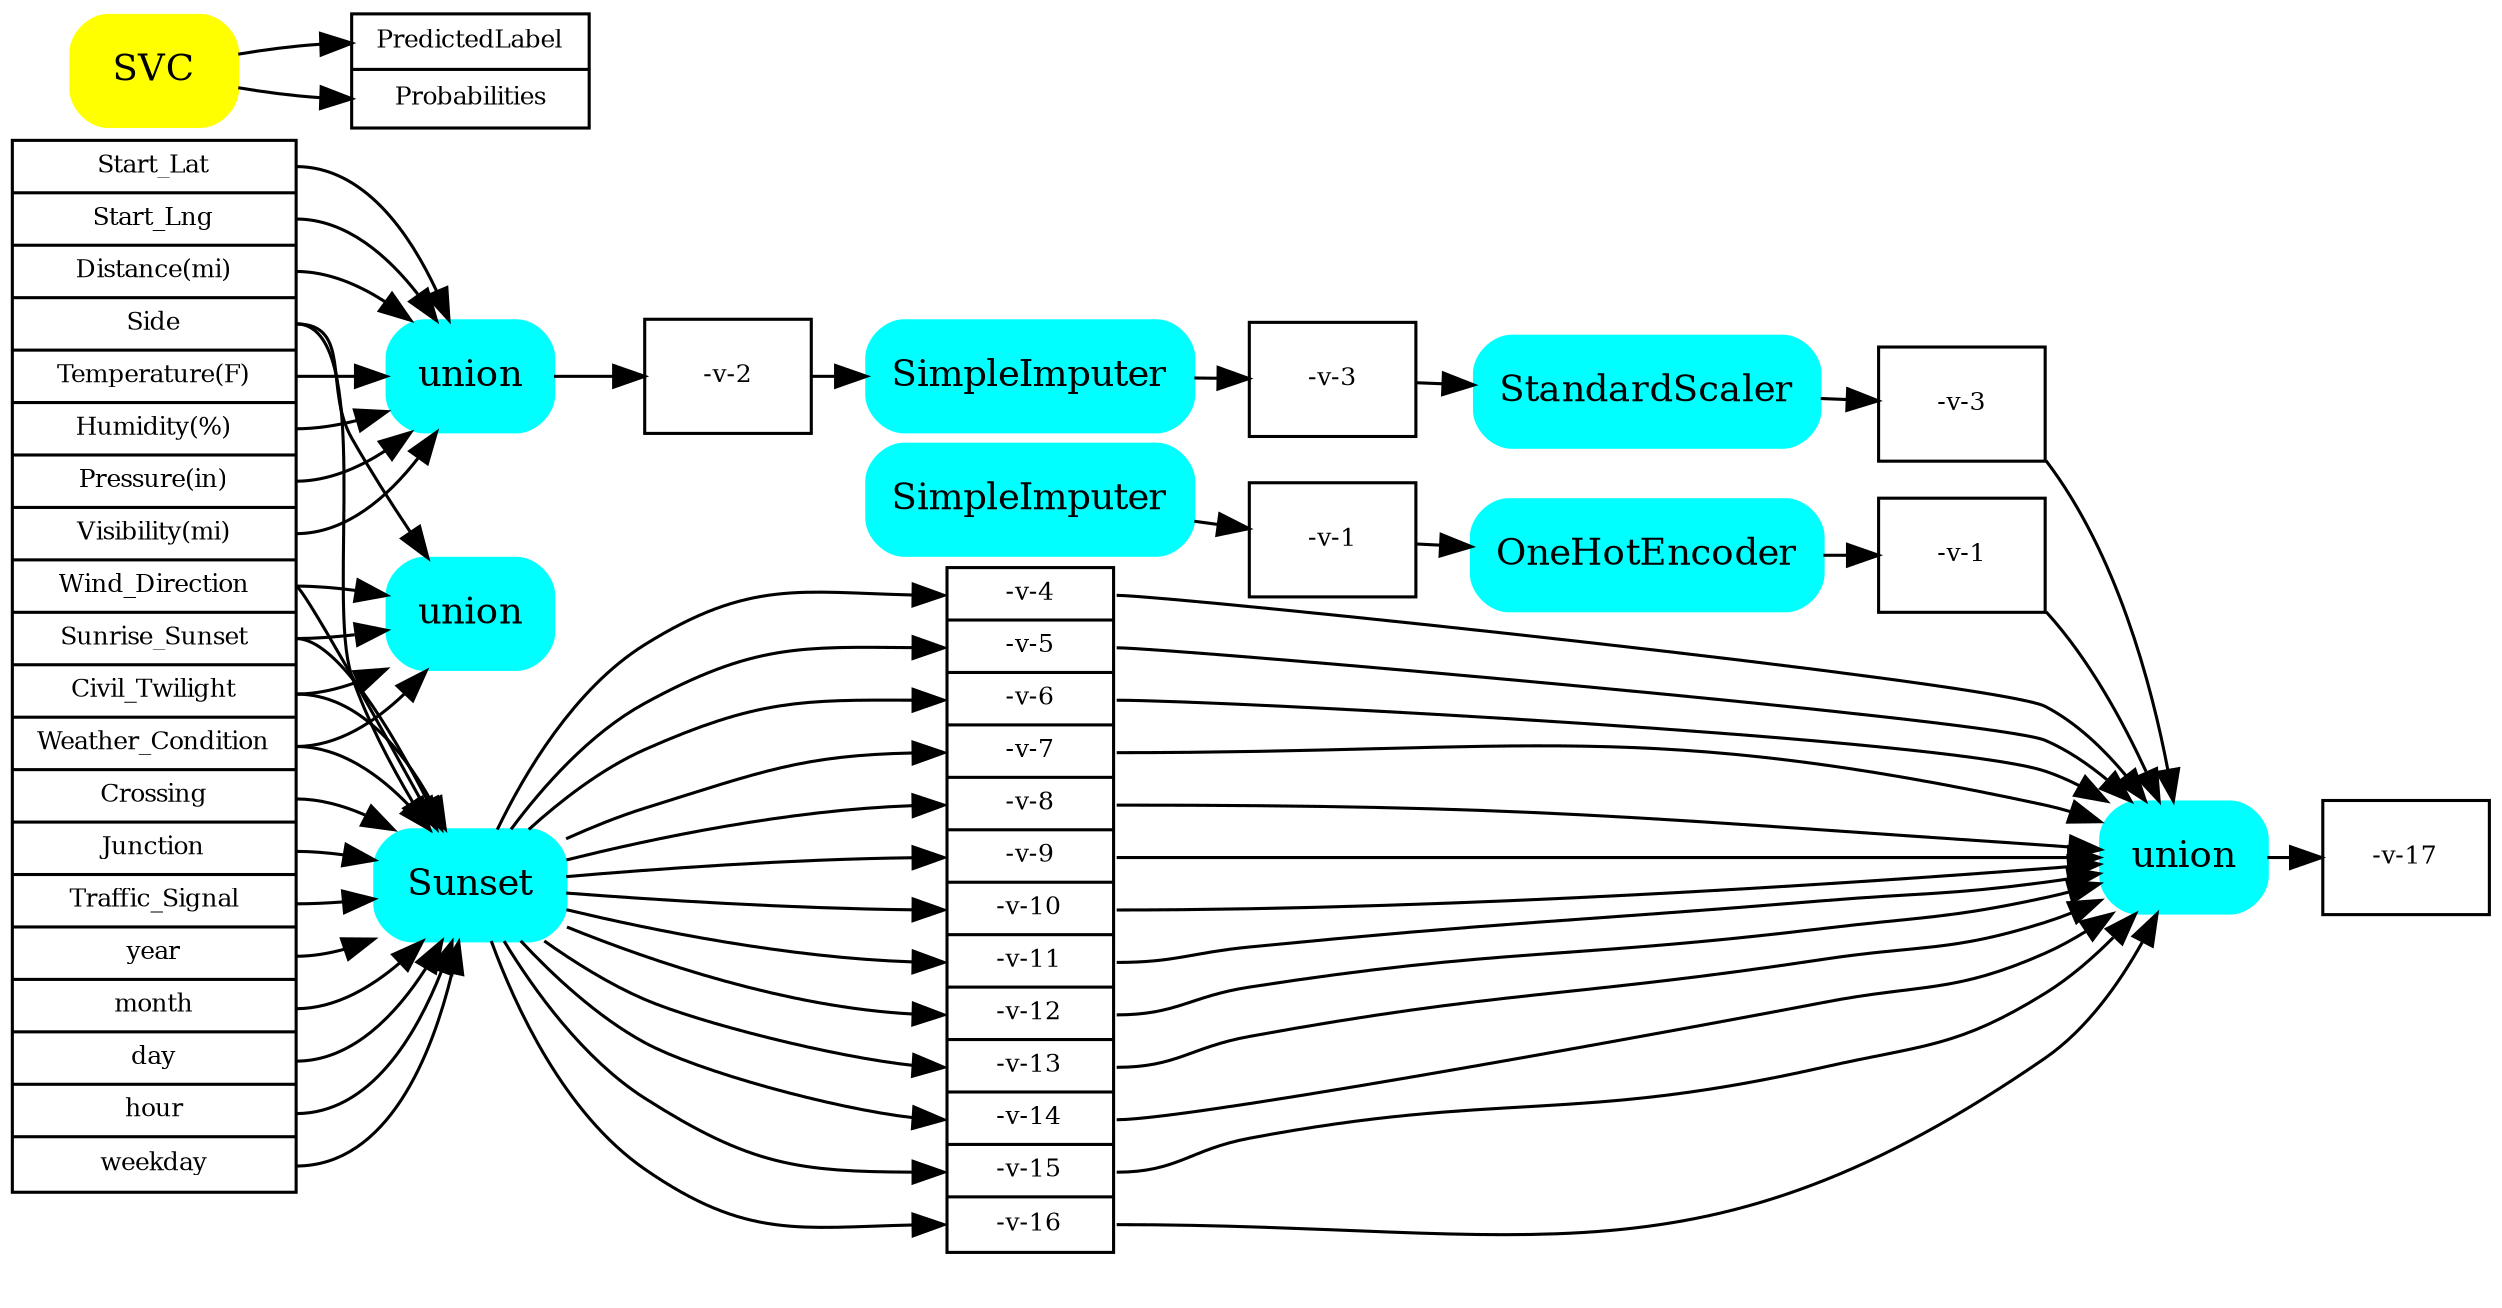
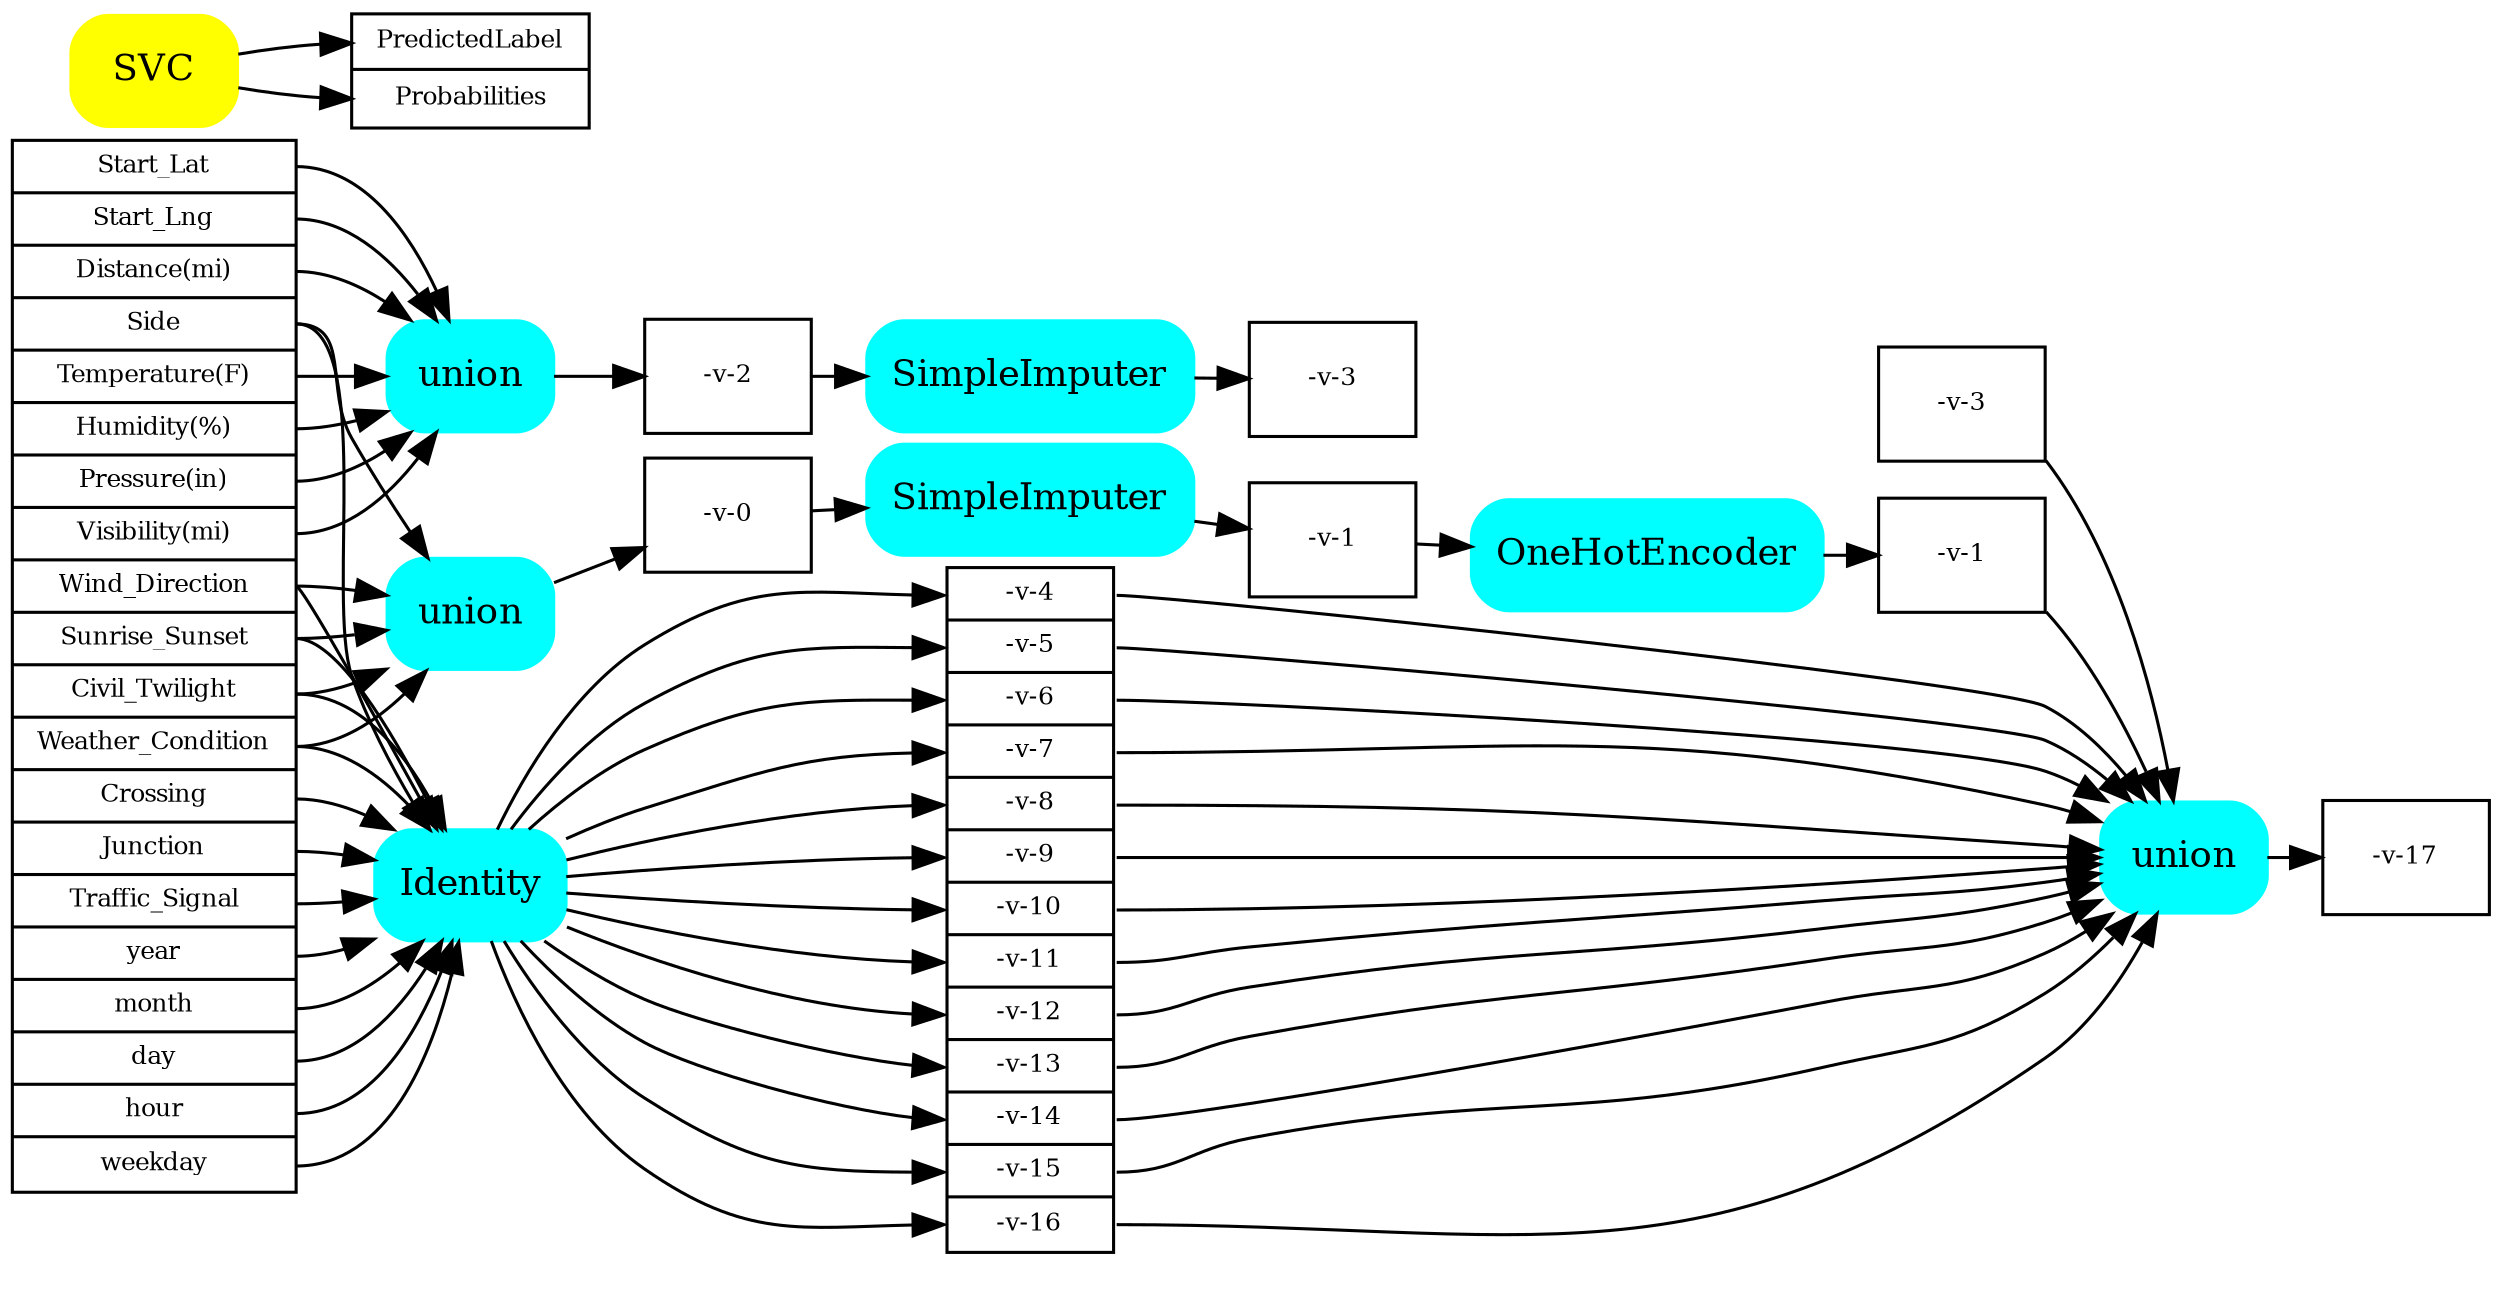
  digraph {
    nodesep=0.05
    rankdir=LR
    ranksep=0.25
    node [fontsize=8 shape=record]
    n1 [label="<f0> Start_Lat|<f1> Start_Lng|<f2> Distance(mi)|<f3> Side|<f4> Temperature(F)|<f5> Humidity(%)|<f6> Pressure(in)|<f7> Visibility(mi)|<f8> Wind_Direction|<f9> Sunrise_Sunset|<f10> Civil_Twilight|<f11> Weather_Condition|<f12> Crossing|<f13> Junction|<f14> Traffic_Signal|<f15> year|<f16> month|<f17> day|<f18> hour|<f19> weekday"]
    n2 [color=cyan fontsize=12 label=union shape=box style="filled,rounded"]
    n3 [color=cyan fontsize=12 label=union shape=box style="filled,rounded"]
-   n4 [color=cyan fontsize=12 label=Sunset shape=box style="filled,rounded"]
+   n4 [color=cyan fontsize=12 label=Identity shape=box style="filled,rounded"]
+   n5 [label="<f0> -v-0"]
    n6 [label="<f0> -v-2"]
    n7 [label="<f0> -v-4|<f1> -v-5|<f2> -v-6|<f3> -v-7|<f4> -v-8|<f5> -v-9|<f6> -v-10|<f7> -v-11|<f8> -v-12|<f9> -v-13|<f10> -v-14|<f11> -v-15|<f12> -v-16"]
    n8 [color=cyan fontsize=12 label=SimpleImputer shape=box style="filled,rounded"]
    n9 [label="<f0> -v-1"]
    n10 [color=cyan fontsize=12 label=OneHotEncoder shape=box style="filled,rounded"]
    n11 [label="<f0> -v-1"]
    n12 [color=cyan fontsize=12 label=union shape=box style="filled,rounded"]
    n13 [label="<f0> -v-17"]
    n14 [color=cyan fontsize=12 label=SimpleImputer shape=box style="filled,rounded"]
    n15 [label="<f0> -v-3"]
-   n16 [color=cyan fontsize=12 label=StandardScaler shape=box style="filled,rounded"]
    n17 [label="<f0> -v-3"]
    n18 [color=yellow fontsize=12 label=SVC shape=box style="filled,rounded"]
    n19 [label="<f0> PredictedLabel|<f1> Probabilities"]
    n1 -> n2 [tailport=f3]
    n1 -> n2 [tailport=f8]
    n1 -> n2 [tailport=f9]
    n1 -> n2 [tailport=f10]
    n1 -> n2 [tailport=f11]
    n1 -> n3 [tailport=f0]
    n1 -> n3 [tailport=f1]
    n1 -> n3 [tailport=f2]
    n1 -> n3 [tailport=f4]
    n1 -> n3 [tailport=f5]
    n1 -> n3 [tailport=f6]
    n1 -> n3 [tailport=f7]
    n1 -> n4 [tailport=f3]
    n1 -> n4 [tailport=f8]
    n1 -> n4 [tailport=f9]
    n1 -> n4 [tailport=f10]
    n1 -> n4 [tailport=f11]
    n1 -> n4 [tailport=f12]
    n1 -> n4 [tailport=f13]
    n1 -> n4 [tailport=f14]
    n1 -> n4 [tailport=f15]
    n1 -> n4 [tailport=f16]
    n1 -> n4 [tailport=f17]
    n1 -> n4 [tailport=f18]
    n1 -> n4 [tailport=f19]
+   n2 -> n5 [headport=f0]
    n3 -> n6 [headport=f0]
    n4 -> n7 [headport=f0]
    n4 -> n7 [headport=f1]
    n4 -> n7 [headport=f2]
    n4 -> n7 [headport=f3]
    n4 -> n7 [headport=f4]
    n4 -> n7 [headport=f5]
    n4 -> n7 [headport=f6]
    n4 -> n7 [headport=f7]
    n4 -> n7 [headport=f8]
    n4 -> n7 [headport=f9]
    n4 -> n7 [headport=f10]
    n4 -> n7 [headport=f11]
    n4 -> n7 [headport=f12]
+   n5 -> n8 [tailport=f0]
    n6 -> n14 [tailport=f0]
    n7 -> n12 [tailport=f0]
    n7 -> n12 [tailport=f1]
    n7 -> n12 [tailport=f2]
    n7 -> n12 [tailport=f3]
    n7 -> n12 [tailport=f4]
    n7 -> n12 [tailport=f5]
    n7 -> n12 [tailport=f6]
    n7 -> n12 [tailport=f7]
    n7 -> n12 [tailport=f8]
    n7 -> n12 [tailport=f9]
    n7 -> n12 [tailport=f10]
    n7 -> n12 [tailport=f11]
    n7 -> n12 [tailport=f12]
    n8 -> n9 [headport=f0]
    n9 -> n10 [tailport=f0]
    n10 -> n11 [headport=f0]
    n11 -> n12 [tailport=f0]
    n12 -> n13 [headport=f0]
    n14 -> n15 [headport=f0]
-   n15 -> n16 [tailport=f0]
-   n16 -> n17 [headport=f0]
    n17 -> n12 [tailport=f0]
    n18 -> n19 [headport=f0]
    n18 -> n19 [headport=f1]
  }
